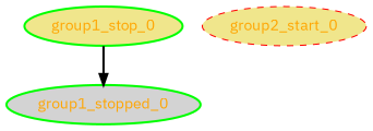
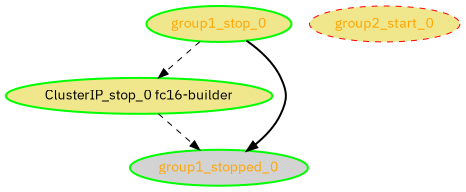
  digraph {
    fontname="IBM Plex Sans"
    node [color=green fontcolor=orange style="bold,filled" fillcolor=khaki fontname="IBM Plex Sans"]
    edge [style=dashed fontname="IBM Plex Sans"]
+   "ClusterIP_stop_0 fc16-builder" [fontcolor=black]
    group1_stopped_0 [fillcolor=lightgrey]
    group1_stop_0
    group2_start_0 [color=red style="dashed,filled"]
+   "ClusterIP_stop_0 fc16-builder" -> group1_stopped_0
+   group1_stop_0 -> "ClusterIP_stop_0 fc16-builder"
    group1_stop_0 -> group1_stopped_0 [style=bold]
  }
